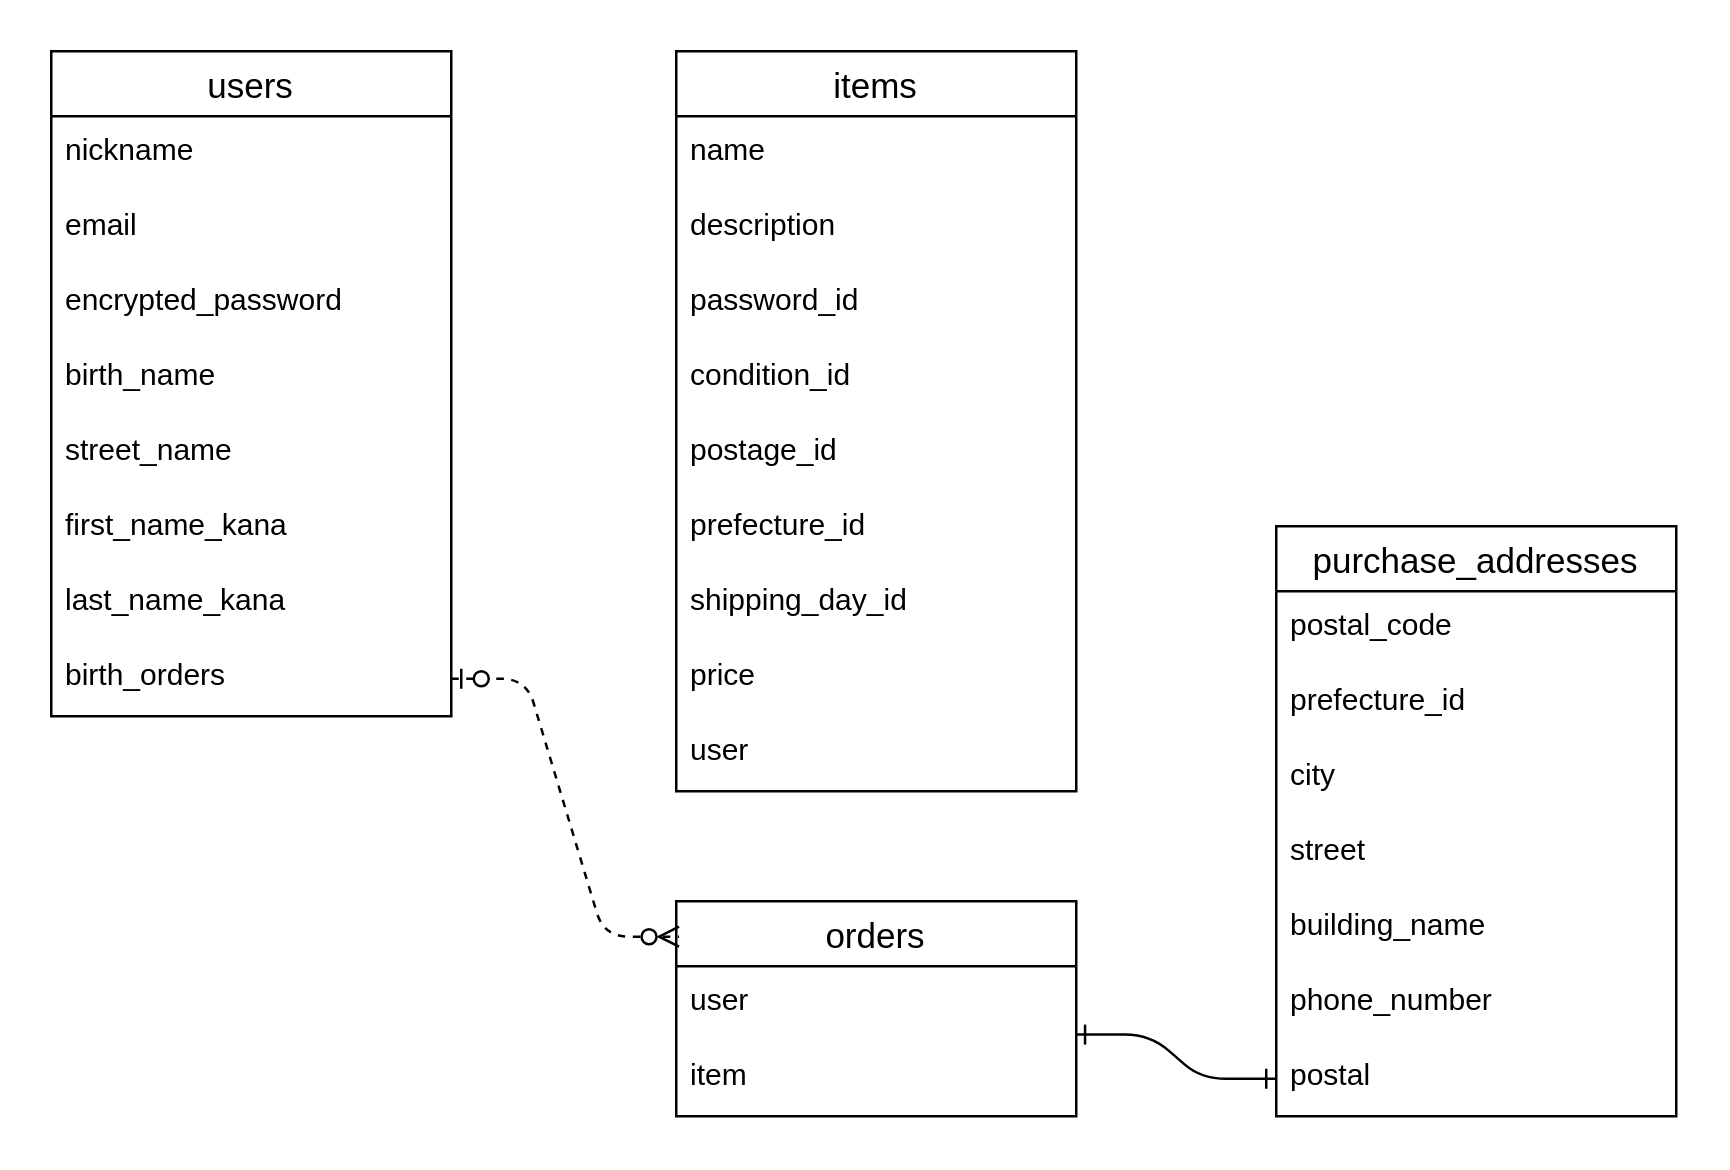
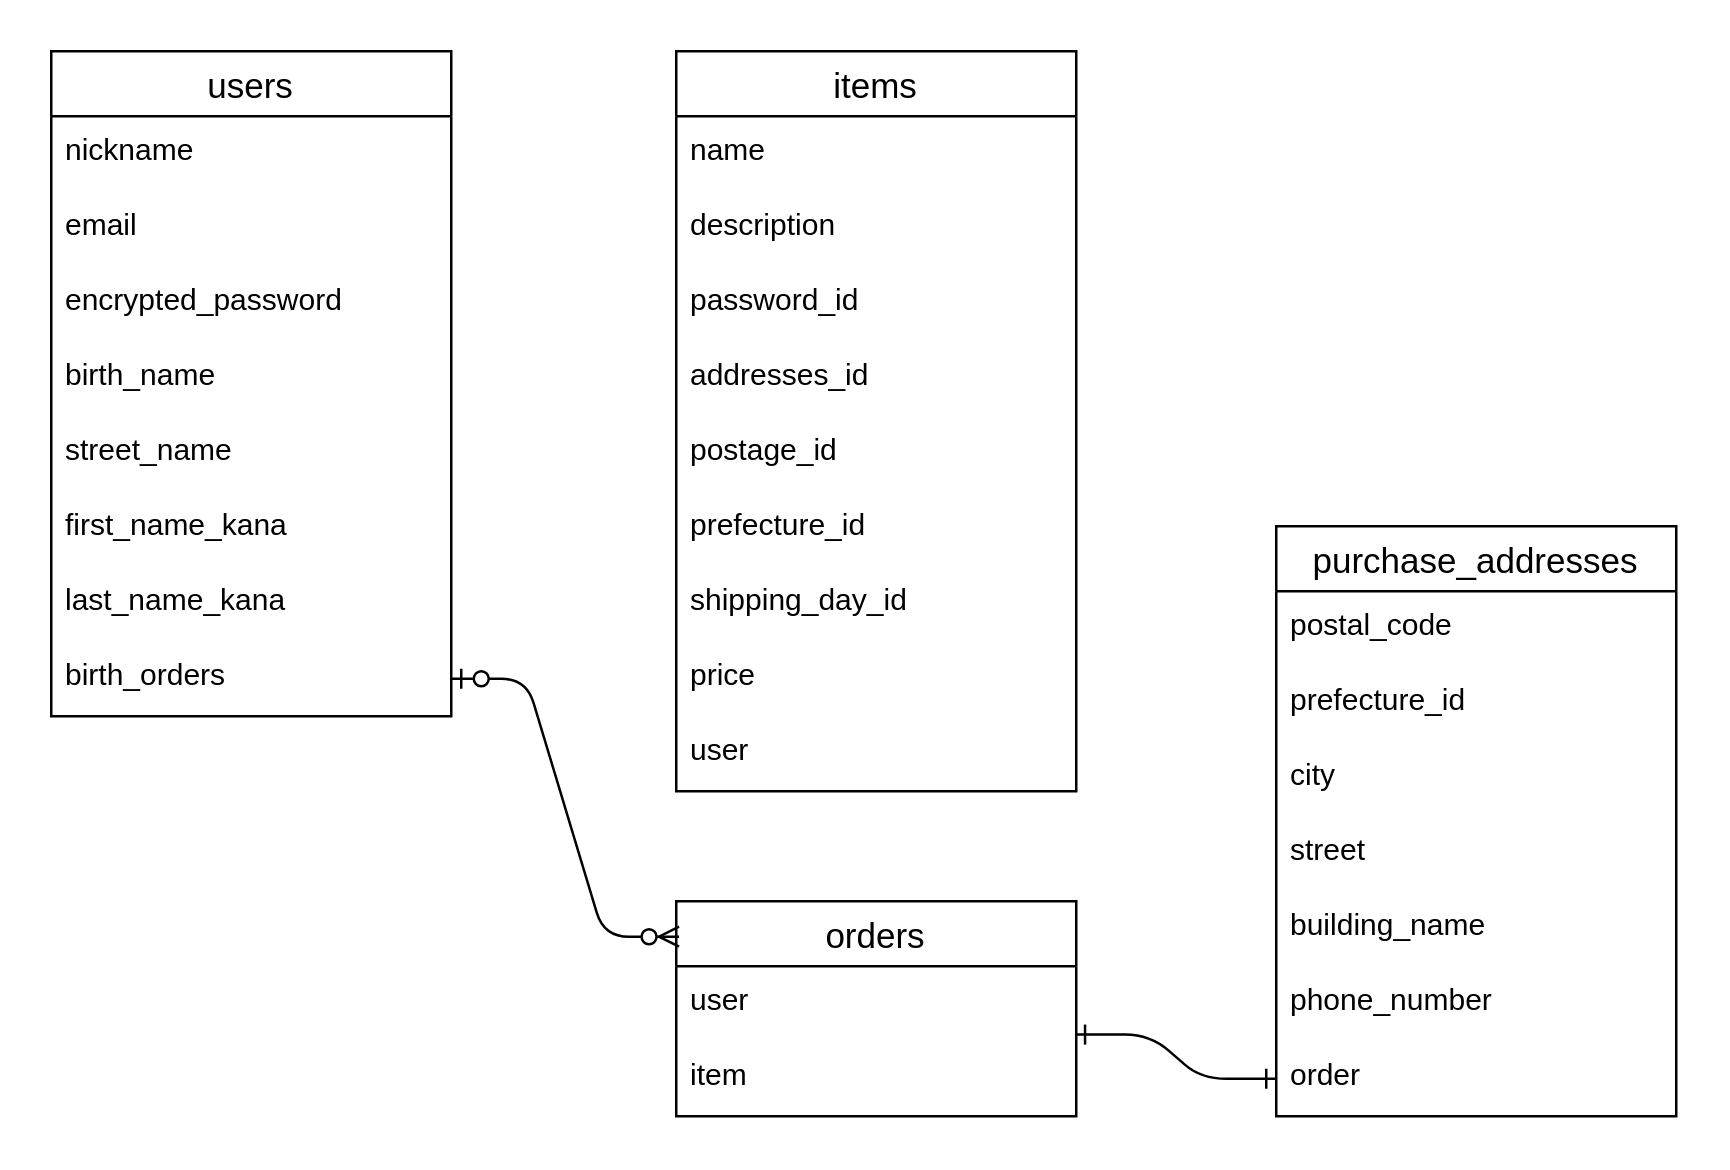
  <mxCell id="0" />
  <mxCell id="1" parent="0" />
  <mxCell id="2" value="users" style="swimlane;fontStyle=0;childLayout=stackLayout;horizontal=1;startSize=26;horizontalStack=0;resizeParent=1;resizeParentMax=0;resizeLast=0;collapsible=1;marginBottom=0;align=center;fontSize=14;" parent="1" vertex="1"><mxGeometry x="20" y="20" width="160" height="266" as="geometry" /></mxCell>
  <mxCell id="3" value="nickname" style="text;strokeColor=none;fillColor=none;spacingLeft=4;spacingRight=4;overflow=hidden;rotatable=0;points=[[0,0.5],[1,0.5]];portConstraint=eastwest;fontSize=12;" parent="2" vertex="1"><mxGeometry y="26" width="160" height="30" as="geometry" /></mxCell>
  <mxCell id="4" value="email" style="text;strokeColor=none;fillColor=none;spacingLeft=4;spacingRight=4;overflow=hidden;rotatable=0;points=[[0,0.5],[1,0.5]];portConstraint=eastwest;fontSize=12;" parent="2" vertex="1"><mxGeometry y="56" width="160" height="30" as="geometry" /></mxCell>
  <mxCell id="5" value="encrypted_password" style="text;strokeColor=none;fillColor=none;spacingLeft=4;spacingRight=4;overflow=hidden;rotatable=0;points=[[0,0.5],[1,0.5]];portConstraint=eastwest;fontSize=12;" parent="2" vertex="1"><mxGeometry y="86" width="160" height="30" as="geometry" /></mxCell>
  <mxCell id="6" value="birth_name" style="text;strokeColor=none;fillColor=none;spacingLeft=4;spacingRight=4;overflow=hidden;rotatable=0;points=[[0,0.5],[1,0.5]];portConstraint=eastwest;fontSize=12;" parent="2" vertex="1"><mxGeometry y="116" width="160" height="30" as="geometry" /></mxCell>
  <mxCell id="7" value="street_name" style="text;strokeColor=none;fillColor=none;spacingLeft=4;spacingRight=4;overflow=hidden;rotatable=0;points=[[0,0.5],[1,0.5]];portConstraint=eastwest;fontSize=12;" parent="2" vertex="1"><mxGeometry y="146" width="160" height="30" as="geometry" /></mxCell>
  <mxCell id="8" value="first_name_kana" style="text;strokeColor=none;fillColor=none;spacingLeft=4;spacingRight=4;overflow=hidden;rotatable=0;points=[[0,0.5],[1,0.5]];portConstraint=eastwest;fontSize=12;" parent="2" vertex="1"><mxGeometry y="176" width="160" height="30" as="geometry" /></mxCell>
  <mxCell id="9" value="last_name_kana&#10;" style="text;strokeColor=none;fillColor=none;spacingLeft=4;spacingRight=4;overflow=hidden;rotatable=0;points=[[0,0.5],[1,0.5]];portConstraint=eastwest;fontSize=12;" parent="2" vertex="1"><mxGeometry y="206" width="160" height="30" as="geometry" /></mxCell>
  <mxCell id="10" value="birth_orders" style="text;strokeColor=none;fillColor=none;spacingLeft=4;spacingRight=4;overflow=hidden;rotatable=0;points=[[0,0.5],[1,0.5]];portConstraint=eastwest;fontSize=12;" parent="2" vertex="1"><mxGeometry y="236" width="160" height="30" as="geometry" /></mxCell>
  <mxCell id="11" value="items" style="swimlane;fontStyle=0;childLayout=stackLayout;horizontal=1;startSize=26;horizontalStack=0;resizeParent=1;resizeParentMax=0;resizeLast=0;collapsible=1;marginBottom=0;align=center;fontSize=14;" parent="1" vertex="1"><mxGeometry x="270" y="20" width="160" height="296" as="geometry" /></mxCell>
  <mxCell id="12" value="name" style="text;strokeColor=none;fillColor=none;spacingLeft=4;spacingRight=4;overflow=hidden;rotatable=0;points=[[0,0.5],[1,0.5]];portConstraint=eastwest;fontSize=12;" parent="11" vertex="1"><mxGeometry y="26" width="160" height="30" as="geometry" /></mxCell>
  <mxCell id="13" value="description" style="text;strokeColor=none;fillColor=none;spacingLeft=4;spacingRight=4;overflow=hidden;rotatable=0;points=[[0,0.5],[1,0.5]];portConstraint=eastwest;fontSize=12;" parent="11" vertex="1"><mxGeometry y="56" width="160" height="30" as="geometry" /></mxCell>
  <mxCell id="14" value="password_id" style="text;strokeColor=none;fillColor=none;spacingLeft=4;spacingRight=4;overflow=hidden;rotatable=0;points=[[0,0.5],[1,0.5]];portConstraint=eastwest;fontSize=12;" parent="11" vertex="1"><mxGeometry y="86" width="160" height="30" as="geometry" /></mxCell>
- <mxCell id="15" value="condition_id" style="text;strokeColor=none;fillColor=none;spacingLeft=4;spacingRight=4;overflow=hidden;rotatable=0;points=[[0,0.5],[1,0.5]];portConstraint=eastwest;fontSize=12;" parent="11" vertex="1"><mxGeometry y="116" width="160" height="30" as="geometry" /></mxCell>
+ <mxCell id="15" value="addresses_id" style="text;strokeColor=none;fillColor=none;spacingLeft=4;spacingRight=4;overflow=hidden;rotatable=0;points=[[0,0.5],[1,0.5]];portConstraint=eastwest;fontSize=12;" parent="11" vertex="1"><mxGeometry y="116" width="160" height="30" as="geometry" /></mxCell>
  <mxCell id="16" value="postage_id" style="text;strokeColor=none;fillColor=none;spacingLeft=4;spacingRight=4;overflow=hidden;rotatable=0;points=[[0,0.5],[1,0.5]];portConstraint=eastwest;fontSize=12;" parent="11" vertex="1"><mxGeometry y="146" width="160" height="30" as="geometry" /></mxCell>
  <mxCell id="17" value="prefecture_id" style="text;strokeColor=none;fillColor=none;spacingLeft=4;spacingRight=4;overflow=hidden;rotatable=0;points=[[0,0.5],[1,0.5]];portConstraint=eastwest;fontSize=12;" parent="11" vertex="1"><mxGeometry y="176" width="160" height="30" as="geometry" /></mxCell>
  <mxCell id="18" value="shipping_day_id" style="text;strokeColor=none;fillColor=none;spacingLeft=4;spacingRight=4;overflow=hidden;rotatable=0;points=[[0,0.5],[1,0.5]];portConstraint=eastwest;fontSize=12;" parent="11" vertex="1"><mxGeometry y="206" width="160" height="30" as="geometry" /></mxCell>
  <mxCell id="19" value="price&#10;" style="text;strokeColor=none;fillColor=none;spacingLeft=4;spacingRight=4;overflow=hidden;rotatable=0;points=[[0,0.5],[1,0.5]];portConstraint=eastwest;fontSize=12;" parent="11" vertex="1"><mxGeometry y="236" width="160" height="30" as="geometry" /></mxCell>
  <mxCell id="20" value="user" style="text;strokeColor=none;fillColor=none;spacingLeft=4;spacingRight=4;overflow=hidden;rotatable=0;points=[[0,0.5],[1,0.5]];portConstraint=eastwest;fontSize=12;" parent="11" vertex="1"><mxGeometry y="266" width="160" height="30" as="geometry" /></mxCell>
  <mxCell id="21" value="orders" style="swimlane;fontStyle=0;childLayout=stackLayout;horizontal=1;startSize=26;horizontalStack=0;resizeParent=1;resizeParentMax=0;resizeLast=0;collapsible=1;marginBottom=0;align=center;fontSize=14;" parent="1" vertex="1"><mxGeometry x="270" y="360" width="160" height="86" as="geometry" /></mxCell>
  <mxCell id="22" value="user" style="text;strokeColor=none;fillColor=none;spacingLeft=4;spacingRight=4;overflow=hidden;rotatable=0;points=[[0,0.5],[1,0.5]];portConstraint=eastwest;fontSize=12;" parent="21" vertex="1"><mxGeometry y="26" width="160" height="30" as="geometry" /></mxCell>
  <mxCell id="23" value="item" style="text;strokeColor=none;fillColor=none;spacingLeft=4;spacingRight=4;overflow=hidden;rotatable=0;points=[[0,0.5],[1,0.5]];portConstraint=eastwest;fontSize=12;" parent="21" vertex="1"><mxGeometry y="56" width="160" height="30" as="geometry" /></mxCell>
- <mxCell id="24" value="" style="edgeStyle=entityRelationEdgeStyle;fontSize=12;html=1;endArrow=ERzeroToMany;startArrow=ERzeroToOne;strokeWidth=1;exitX=1;exitY=0.5;exitDx=0;exitDy=0;entryX=0.007;entryY=0.165;entryDx=0;entryDy=0;entryPerimeter=0;dashed=1;" parent="1" source="10" target="21" edge="1"><mxGeometry width="100" height="100" relative="1" as="geometry"><mxPoint x="90" y="350" as="sourcePoint" /><mxPoint x="30" y="440" as="targetPoint" /></mxGeometry></mxCell>
+ <mxCell id="24" value="" style="edgeStyle=entityRelationEdgeStyle;fontSize=12;html=1;endArrow=ERzeroToMany;startArrow=ERzeroToOne;strokeWidth=1;exitX=1;exitY=0.5;exitDx=0;exitDy=0;entryX=0.007;entryY=0.165;entryDx=0;entryDy=0;entryPerimeter=0;" parent="1" source="10" target="21" edge="1"><mxGeometry width="100" height="100" relative="1" as="geometry"><mxPoint x="90" y="350" as="sourcePoint" /><mxPoint x="30" y="440" as="targetPoint" /></mxGeometry></mxCell>
  <mxCell id="25" value="purchase_addresses" style="swimlane;fontStyle=0;childLayout=stackLayout;horizontal=1;startSize=26;horizontalStack=0;resizeParent=1;resizeParentMax=0;resizeLast=0;collapsible=1;marginBottom=0;align=center;fontSize=14;" parent="1" vertex="1"><mxGeometry x="510" y="210" width="160" height="236" as="geometry" /></mxCell>
  <mxCell id="26" value="postal_code" style="text;strokeColor=none;fillColor=none;spacingLeft=4;spacingRight=4;overflow=hidden;rotatable=0;points=[[0,0.5],[1,0.5]];portConstraint=eastwest;fontSize=12;" parent="25" vertex="1"><mxGeometry y="26" width="160" height="30" as="geometry" /></mxCell>
  <mxCell id="27" value="prefecture_id&#10;" style="text;strokeColor=none;fillColor=none;spacingLeft=4;spacingRight=4;overflow=hidden;rotatable=0;points=[[0,0.5],[1,0.5]];portConstraint=eastwest;fontSize=12;" parent="25" vertex="1"><mxGeometry y="56" width="160" height="30" as="geometry" /></mxCell>
  <mxCell id="28" value="city" style="text;strokeColor=none;fillColor=none;spacingLeft=4;spacingRight=4;overflow=hidden;rotatable=0;points=[[0,0.5],[1,0.5]];portConstraint=eastwest;fontSize=12;" parent="25" vertex="1"><mxGeometry y="86" width="160" height="30" as="geometry" /></mxCell>
  <mxCell id="29" value="street" style="text;strokeColor=none;fillColor=none;spacingLeft=4;spacingRight=4;overflow=hidden;rotatable=0;points=[[0,0.5],[1,0.5]];portConstraint=eastwest;fontSize=12;" parent="25" vertex="1"><mxGeometry y="116" width="160" height="30" as="geometry" /></mxCell>
  <mxCell id="30" value="building_name" style="text;strokeColor=none;fillColor=none;spacingLeft=4;spacingRight=4;overflow=hidden;rotatable=0;points=[[0,0.5],[1,0.5]];portConstraint=eastwest;fontSize=12;" parent="25" vertex="1"><mxGeometry y="146" width="160" height="30" as="geometry" /></mxCell>
  <mxCell id="31" value="phone_number" style="text;strokeColor=none;fillColor=none;spacingLeft=4;spacingRight=4;overflow=hidden;rotatable=0;points=[[0,0.5],[1,0.5]];portConstraint=eastwest;fontSize=12;" parent="25" vertex="1"><mxGeometry y="176" width="160" height="30" as="geometry" /></mxCell>
- <mxCell id="32" value="postal" style="text;strokeColor=none;fillColor=none;spacingLeft=4;spacingRight=4;overflow=hidden;rotatable=0;points=[[0,0.5],[1,0.5]];portConstraint=eastwest;fontSize=12;" parent="25" vertex="1"><mxGeometry y="206" width="160" height="30" as="geometry" /></mxCell>
+ <mxCell id="32" value="order" style="text;strokeColor=none;fillColor=none;spacingLeft=4;spacingRight=4;overflow=hidden;rotatable=0;points=[[0,0.5],[1,0.5]];portConstraint=eastwest;fontSize=12;" parent="25" vertex="1"><mxGeometry y="206" width="160" height="30" as="geometry" /></mxCell>
  <mxCell id="33" value="" style="edgeStyle=entityRelationEdgeStyle;fontSize=12;html=1;endArrow=ERone;endFill=1;strokeWidth=1;startArrow=ERone;startFill=0;exitX=0.997;exitY=0.911;exitDx=0;exitDy=0;entryX=0;entryY=0.5;entryDx=0;entryDy=0;exitPerimeter=0;" parent="1" source="22" target="32" edge="1"><mxGeometry width="100" height="100" relative="1" as="geometry"><mxPoint x="470" y="420" as="sourcePoint" /><mxPoint x="371.12" y="523.19" as="targetPoint" /></mxGeometry></mxCell>
